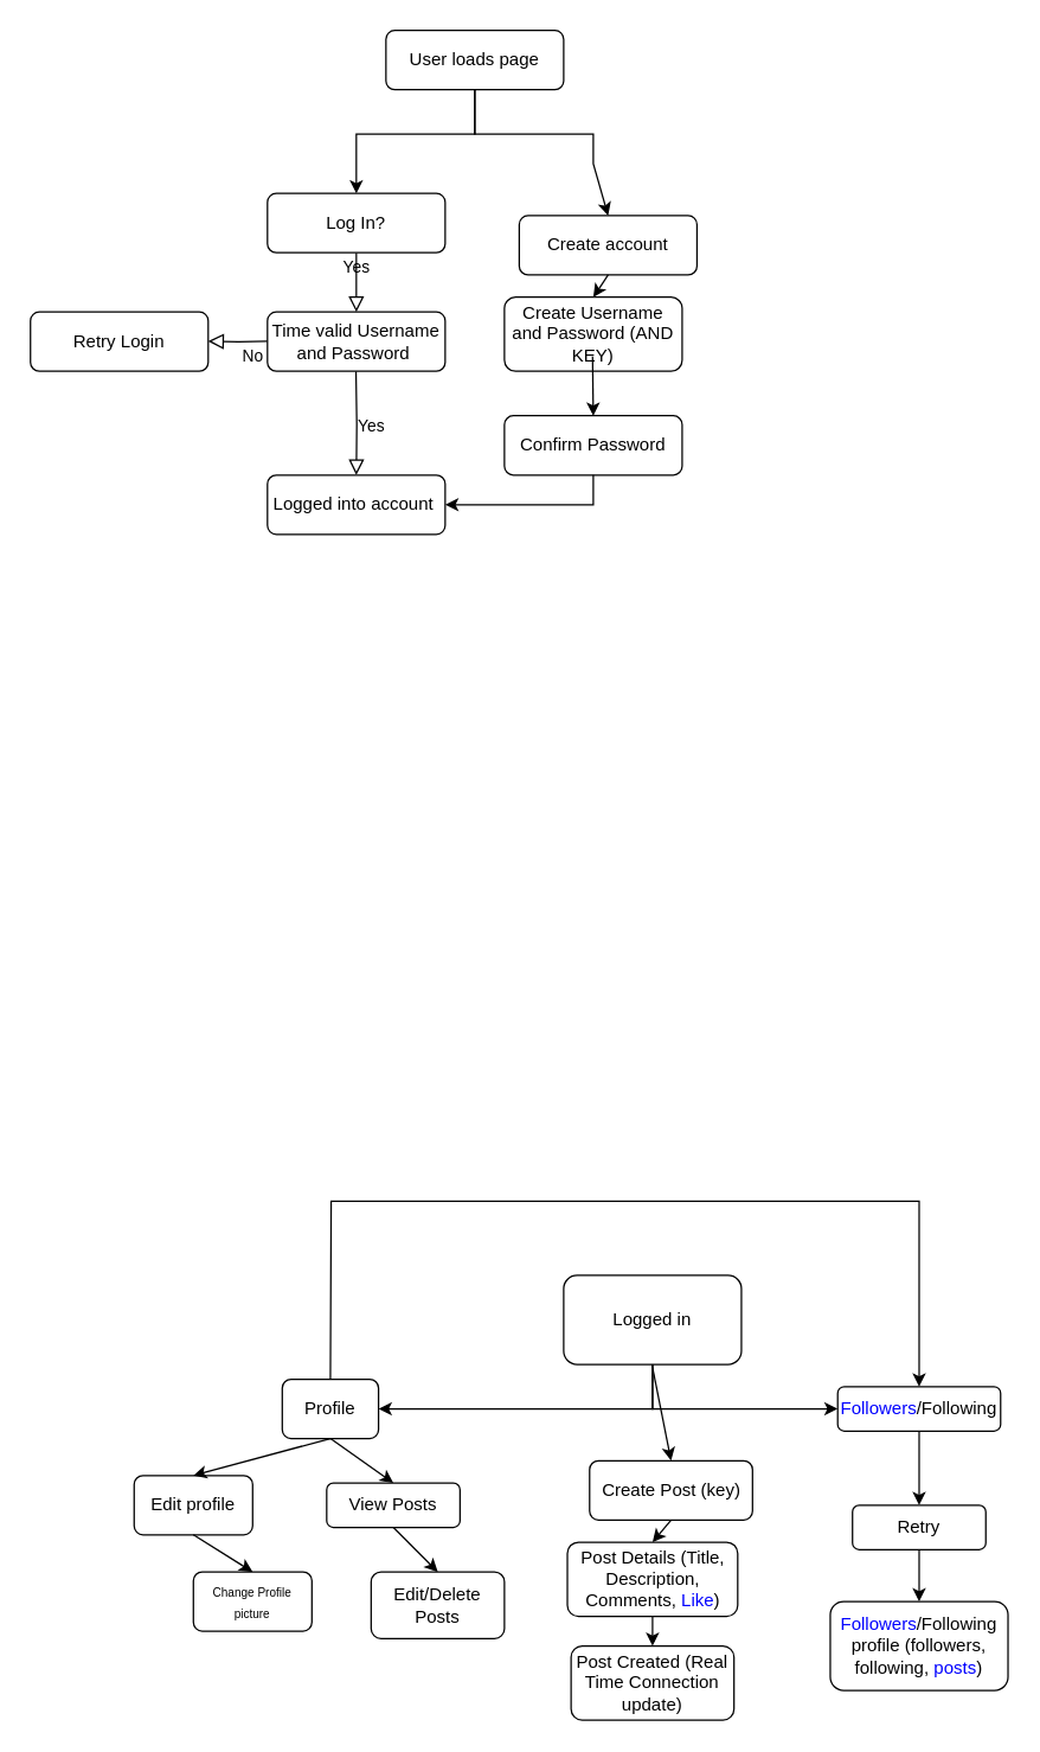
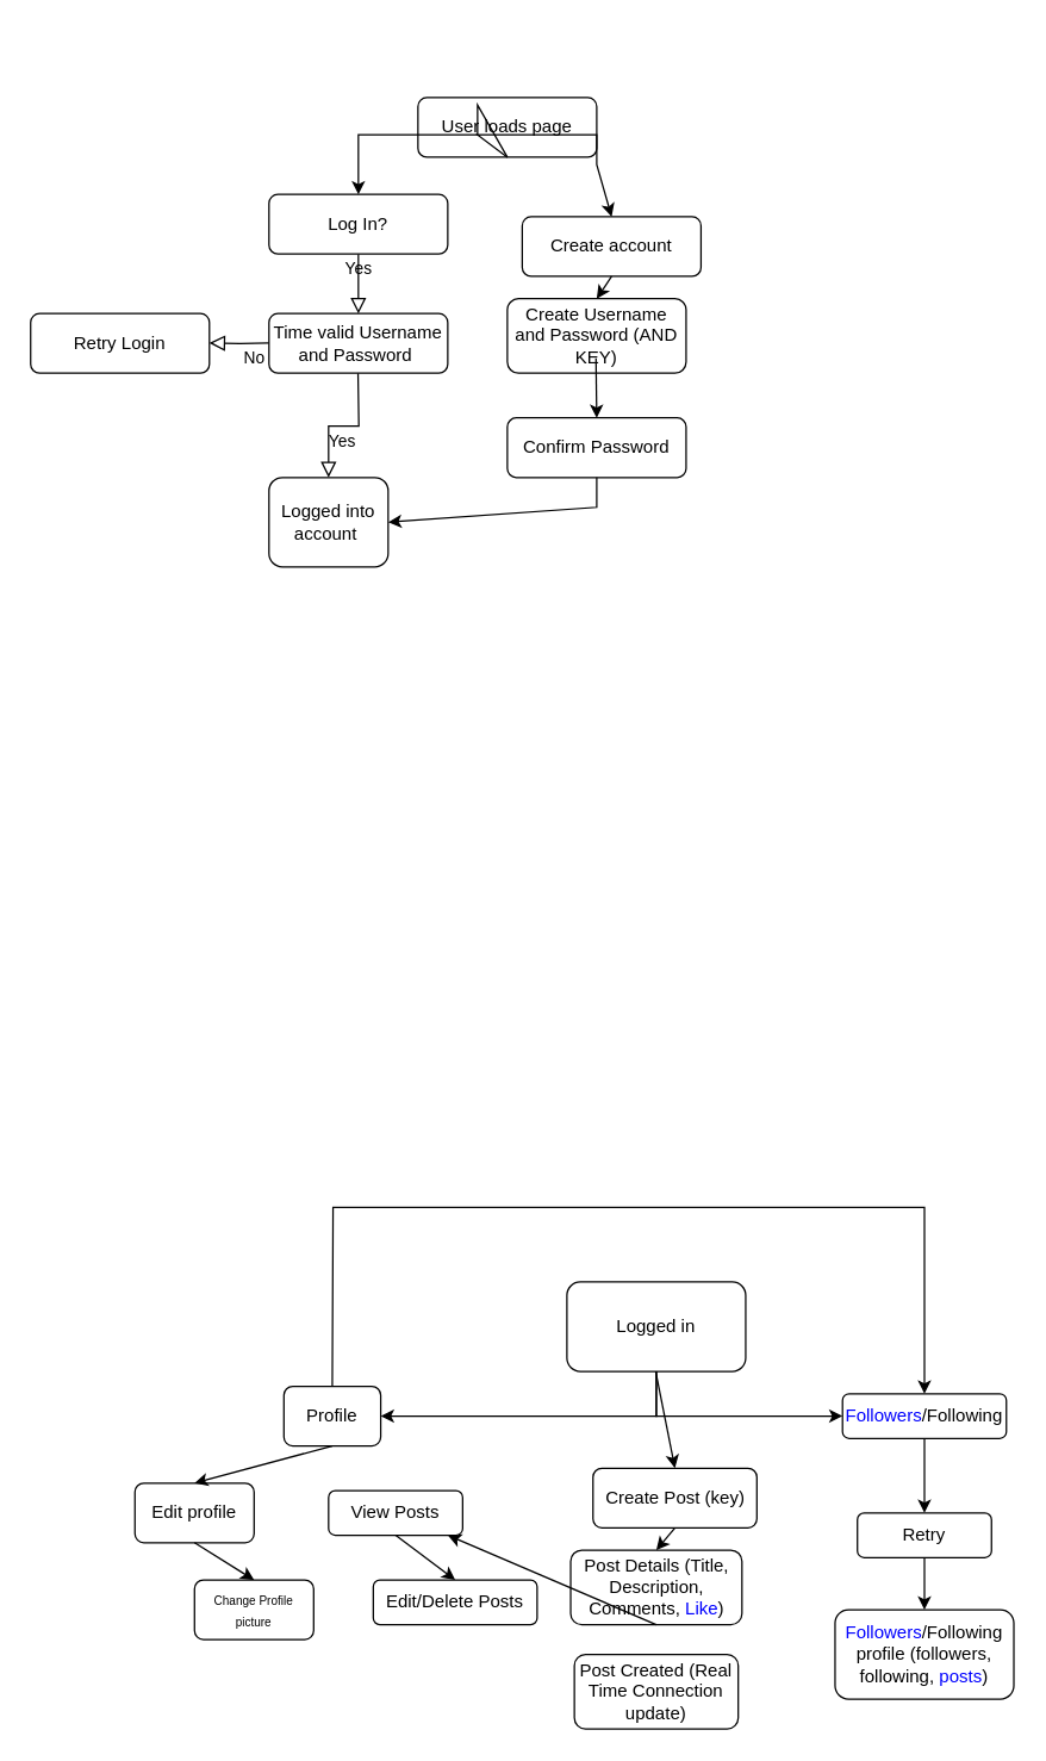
  <mxCell id="0" />
  <mxCell id="1" parent="0" />
- <mxCell id="2" value="User loads page" style="rounded=1;whiteSpace=wrap;html=1;fontSize=12;glass=0;strokeWidth=1;shadow=0;" parent="1" vertex="1"><mxGeometry x="260" y="20" width="120" height="40" as="geometry" /></mxCell>
+ <mxCell id="2" value="User loads page" style="rounded=1;whiteSpace=wrap;html=1;fontSize=12;glass=0;strokeWidth=1;shadow=0;" parent="1" vertex="1"><mxGeometry x="280" y="65" width="120" height="40" as="geometry" /></mxCell>
  <mxCell id="3" value="Yes" style="rounded=0;html=1;jettySize=auto;orthogonalLoop=1;fontSize=11;endArrow=block;endFill=0;endSize=8;strokeWidth=1;shadow=0;labelBackgroundColor=none;edgeStyle=orthogonalEdgeStyle;exitX=0.5;exitY=1;exitDx=0;exitDy=0;" parent="1" source="14" edge="1"><mxGeometry x="0.012" y="10" relative="1" as="geometry"><mxPoint as="offset" /><mxPoint x="240" y="190" as="sourcePoint" /><mxPoint x="240" y="210" as="targetPoint" /></mxGeometry></mxCell>
  <mxCell id="4" value="Create account" style="rounded=1;whiteSpace=wrap;html=1;fontSize=12;glass=0;strokeWidth=1;shadow=0;" parent="1" vertex="1"><mxGeometry x="350" y="145" width="120" height="40" as="geometry" /></mxCell>
  <mxCell id="5" value="Yes" style="rounded=0;html=1;jettySize=auto;orthogonalLoop=1;fontSize=11;endArrow=block;endFill=0;endSize=8;strokeWidth=1;shadow=0;labelBackgroundColor=none;edgeStyle=orthogonalEdgeStyle;entryX=0.5;entryY=0;entryDx=0;entryDy=0;" parent="1" target="7" edge="1"><mxGeometry x="0.048" y="10" relative="1" as="geometry"><mxPoint as="offset" /><mxPoint x="239.77" y="250" as="sourcePoint" /><mxPoint x="239.77" y="290" as="targetPoint" /></mxGeometry></mxCell>
  <mxCell id="6" value="No" style="edgeStyle=orthogonalEdgeStyle;rounded=0;html=1;jettySize=auto;orthogonalLoop=1;fontSize=11;endArrow=block;endFill=0;endSize=8;strokeWidth=1;shadow=0;labelBackgroundColor=none;" parent="1" edge="1"><mxGeometry x="-0.513" y="10" relative="1" as="geometry"><mxPoint as="offset" /><mxPoint x="180" y="229.74" as="sourcePoint" /><mxPoint x="140" y="229.74" as="targetPoint" /></mxGeometry></mxCell>
- <mxCell id="7" value="Logged into account&amp;nbsp;" style="rounded=1;whiteSpace=wrap;html=1;fontSize=12;glass=0;strokeWidth=1;shadow=0;" parent="1" vertex="1"><mxGeometry x="180" y="320" width="120" height="40" as="geometry" /></mxCell>
+ <mxCell id="7" value="Logged into account&amp;nbsp;" style="rounded=1;whiteSpace=wrap;html=1;fontSize=12;glass=0;strokeWidth=1;shadow=0;" parent="1" vertex="1"><mxGeometry x="180" y="320" width="80" height="60" as="geometry" /></mxCell>
  <mxCell id="8" value="Retry Login" style="rounded=1;whiteSpace=wrap;html=1;fontSize=12;glass=0;strokeWidth=1;shadow=0;" parent="1" vertex="1"><mxGeometry x="20" y="210" width="120" height="40" as="geometry" /></mxCell>
  <mxCell id="9" value="" style="endArrow=classic;html=1;rounded=0;exitX=0.5;exitY=1;exitDx=0;exitDy=0;entryX=0.5;entryY=0;entryDx=0;entryDy=0;" edge="1" parent="1" source="4" target="10"><mxGeometry width="50" height="50" relative="1" as="geometry"><mxPoint x="410" y="350" as="sourcePoint" /><mxPoint x="400" y="220" as="targetPoint" /></mxGeometry></mxCell>
  <mxCell id="10" value="Create Username and Password (AND KEY)" style="rounded=1;whiteSpace=wrap;html=1;" vertex="1" parent="1"><mxGeometry x="340" y="200" width="120" height="50" as="geometry" /></mxCell>
  <mxCell id="11" value="&lt;span style=&quot;font-weight: normal;&quot;&gt;Confirm Password&lt;/span&gt;" style="rounded=1;whiteSpace=wrap;html=1;fontStyle=1" vertex="1" parent="1"><mxGeometry x="340" y="280" width="120" height="40" as="geometry" /></mxCell>
  <mxCell id="12" value="" style="endArrow=classic;html=1;rounded=0;exitX=0.5;exitY=1;exitDx=0;exitDy=0;entryX=0.5;entryY=0;entryDx=0;entryDy=0;" edge="1" parent="1" target="11"><mxGeometry width="50" height="50" relative="1" as="geometry"><mxPoint x="399.5" y="240" as="sourcePoint" /><mxPoint x="400" y="270" as="targetPoint" /></mxGeometry></mxCell>
  <mxCell id="13" value="" style="endArrow=classic;html=1;rounded=0;entryX=1;entryY=0.5;entryDx=0;entryDy=0;exitX=0.5;exitY=1;exitDx=0;exitDy=0;" edge="1" parent="1" source="11" target="7"><mxGeometry width="50" height="50" relative="1" as="geometry"><mxPoint x="400" y="310" as="sourcePoint" /><mxPoint x="450" y="260" as="targetPoint" /><Array as="points"><mxPoint x="400" y="340" /></Array></mxGeometry></mxCell>
  <mxCell id="14" value="Log In?" style="rounded=1;whiteSpace=wrap;html=1;fontSize=12;glass=0;strokeWidth=1;shadow=0;" vertex="1" parent="1"><mxGeometry x="180" y="130" width="120" height="40" as="geometry" /></mxCell>
  <mxCell id="15" value="" style="endArrow=classic;html=1;rounded=0;entryX=0.5;entryY=0;entryDx=0;entryDy=0;exitX=0.5;exitY=1;exitDx=0;exitDy=0;" edge="1" parent="1" source="2" target="4"><mxGeometry width="50" height="50" relative="1" as="geometry"><mxPoint x="310.8" y="60" as="sourcePoint" /><mxPoint x="380" y="130.24" as="targetPoint" /><Array as="points"><mxPoint x="320" y="90" /><mxPoint x="400" y="90" /><mxPoint x="400" y="110" /></Array></mxGeometry></mxCell>
  <mxCell id="16" value="" style="endArrow=classic;html=1;rounded=0;entryX=0.5;entryY=0;entryDx=0;entryDy=0;exitX=0.5;exitY=1;exitDx=0;exitDy=0;" edge="1" parent="1" source="2" target="14"><mxGeometry width="50" height="50" relative="1" as="geometry"><mxPoint x="310" y="60" as="sourcePoint" /><mxPoint x="360" y="10" as="targetPoint" /><Array as="points"><mxPoint x="320" y="70" /><mxPoint x="320" y="90" /><mxPoint x="240" y="90" /></Array></mxGeometry></mxCell>
  <mxCell id="17" value="Time valid Username and Password&amp;nbsp;" style="rounded=1;whiteSpace=wrap;html=1;" vertex="1" parent="1"><mxGeometry x="180" y="210" width="120" height="40" as="geometry" /></mxCell>
  <mxCell id="18" value="Logged in" style="rounded=1;whiteSpace=wrap;html=1;" vertex="1" parent="1"><mxGeometry x="380" y="860" width="120" height="60" as="geometry" /></mxCell>
  <mxCell id="19" value="" style="endArrow=classic;html=1;rounded=0;exitX=0.5;exitY=1;exitDx=0;exitDy=0;entryX=1;entryY=0.5;entryDx=0;entryDy=0;" edge="1" parent="1" source="18" target="22"><mxGeometry width="50" height="50" relative="1" as="geometry"><mxPoint x="435" y="920" as="sourcePoint" /><mxPoint x="385" y="950" as="targetPoint" /><Array as="points"><mxPoint x="440" y="950" /></Array></mxGeometry></mxCell>
  <mxCell id="20" value="" style="endArrow=classic;html=1;rounded=0;entryX=0.5;entryY=0;entryDx=0;entryDy=0;" edge="1" parent="1" target="30"><mxGeometry width="50" height="50" relative="1" as="geometry"><mxPoint x="439.58" y="920" as="sourcePoint" /><mxPoint x="440" y="1000" as="targetPoint" /></mxGeometry></mxCell>
  <mxCell id="21" value="" style="endArrow=classic;html=1;rounded=0;entryX=0;entryY=0.5;entryDx=0;entryDy=0;" edge="1" parent="1" target="33"><mxGeometry width="50" height="50" relative="1" as="geometry"><mxPoint x="440" y="920" as="sourcePoint" /><mxPoint x="480" y="950" as="targetPoint" /><Array as="points"><mxPoint x="440" y="950" /></Array></mxGeometry></mxCell>
  <mxCell id="22" value="Profile" style="rounded=1;whiteSpace=wrap;html=1;" vertex="1" parent="1"><mxGeometry x="190" y="930" width="65" height="40" as="geometry" /></mxCell>
  <mxCell id="23" value="&lt;font&gt;Edit profile&lt;/font&gt;" style="rounded=1;whiteSpace=wrap;html=1;" vertex="1" parent="1"><mxGeometry x="90" y="995" width="80" height="40" as="geometry" /></mxCell>
  <mxCell id="24" value="" style="endArrow=none;html=1;rounded=0;startArrow=classic;startFill=1;entryX=0.5;entryY=1;entryDx=0;entryDy=0;exitX=0.5;exitY=0;exitDx=0;exitDy=0;" edge="1" parent="1" source="23" target="22"><mxGeometry width="50" height="50" relative="1" as="geometry"><mxPoint x="330" y="1020" as="sourcePoint" /><mxPoint x="380" y="970" as="targetPoint" /></mxGeometry></mxCell>
  <mxCell id="25" value="" style="endArrow=classic;html=1;rounded=0;startArrow=none;startFill=0;endFill=1;exitX=0.5;exitY=1;exitDx=0;exitDy=0;entryX=0.5;entryY=0;entryDx=0;entryDy=0;" edge="1" parent="1" source="23" target="26"><mxGeometry width="50" height="50" relative="1" as="geometry"><mxPoint x="305.1" y="1060" as="sourcePoint" /><mxPoint x="350" y="1100" as="targetPoint" /></mxGeometry></mxCell>
  <mxCell id="26" value="&lt;font style=&quot;font-size: 8px;&quot;&gt;Change Profile picture&lt;/font&gt;" style="rounded=1;whiteSpace=wrap;html=1;" vertex="1" parent="1"><mxGeometry x="130" y="1060" width="80" height="40" as="geometry" /></mxCell>
  <mxCell id="27" value="" style="endArrow=classic;html=1;rounded=0;exitX=0.5;exitY=1;exitDx=0;exitDy=0;" edge="1" parent="1" source="33" target="28"><mxGeometry width="50" height="50" relative="1" as="geometry"><mxPoint x="280" y="1100" as="sourcePoint" /><mxPoint x="300" y="1090" as="targetPoint" /></mxGeometry></mxCell>
  <mxCell id="28" value="Retry" style="rounded=1;whiteSpace=wrap;html=1;" vertex="1" parent="1"><mxGeometry x="575" y="1015" width="90" height="30" as="geometry" /></mxCell>
  <mxCell id="29" value="" style="endArrow=classic;html=1;rounded=0;exitX=0.5;exitY=1;exitDx=0;exitDy=0;" edge="1" parent="1" source="28"><mxGeometry width="50" height="50" relative="1" as="geometry"><mxPoint x="310" y="1100" as="sourcePoint" /><mxPoint x="620" y="1080" as="targetPoint" /></mxGeometry></mxCell>
  <mxCell id="30" value="Create Post (key)" style="rounded=1;whiteSpace=wrap;html=1;" vertex="1" parent="1"><mxGeometry x="397.5" y="985" width="110" height="40" as="geometry" /></mxCell>
  <mxCell id="31" value="Post Details (Title, Description, Comments, &lt;font style=&quot;color: rgb(0, 0, 255);&quot;&gt;Like&lt;/font&gt;)" style="rounded=1;whiteSpace=wrap;html=1;" vertex="1" parent="1"><mxGeometry x="382.5" y="1040" width="115" height="50" as="geometry" /></mxCell>
  <mxCell id="32" value="" style="endArrow=classic;html=1;rounded=0;entryX=0.5;entryY=0;entryDx=0;entryDy=0;exitX=0.5;exitY=1;exitDx=0;exitDy=0;" edge="1" parent="1" source="30" target="31"><mxGeometry width="50" height="50" relative="1" as="geometry"><mxPoint x="440" y="1015" as="sourcePoint" /><mxPoint x="490" y="965" as="targetPoint" /></mxGeometry></mxCell>
  <mxCell id="33" value="&lt;font style=&quot;color: rgb(0, 0, 255);&quot;&gt;Followers&lt;/font&gt;/Following" style="rounded=1;whiteSpace=wrap;html=1;" vertex="1" parent="1"><mxGeometry x="565" y="935" width="110" height="30" as="geometry" /></mxCell>
  <mxCell id="34" value="&lt;font style=&quot;color: rgb(0, 0, 255);&quot;&gt;Followers&lt;/font&gt;/Following profile (followers, following, &lt;font style=&quot;color: rgb(0, 0, 255);&quot;&gt;posts&lt;/font&gt;)" style="rounded=1;whiteSpace=wrap;html=1;" vertex="1" parent="1"><mxGeometry x="560" y="1080" width="120" height="60" as="geometry" /></mxCell>
- <mxCell id="35" value="" style="endArrow=classic;html=1;rounded=0;exitX=0.5;exitY=1;exitDx=0;exitDy=0;entryX=0.5;entryY=0;entryDx=0;entryDy=0;" edge="1" parent="1" source="31" target="36"><mxGeometry width="50" height="50" relative="1" as="geometry"><mxPoint x="439.76" y="1080" as="sourcePoint" /><mxPoint x="440" y="1110" as="targetPoint" /></mxGeometry></mxCell>
+ <mxCell id="35" value="" style="endArrow=classic;html=1;rounded=0;exitX=0.5;exitY=1;exitDx=0;exitDy=0;" edge="1" parent="1" source="31" target="38"><mxGeometry width="50" height="50" relative="1" as="geometry"><mxPoint x="439.76" y="1080" as="sourcePoint" /><mxPoint x="440" y="1110" as="targetPoint" /></mxGeometry></mxCell>
  <mxCell id="36" value="Post Created (Real Time Connection update)" style="rounded=1;whiteSpace=wrap;html=1;" vertex="1" parent="1"><mxGeometry x="385" y="1110" width="110" height="50" as="geometry" /></mxCell>
- <mxCell id="37" value="" style="endArrow=classic;html=1;rounded=0;exitX=0.5;exitY=1;exitDx=0;exitDy=0;entryX=0.5;entryY=0;entryDx=0;entryDy=0;" edge="1" parent="1" source="22" target="38"><mxGeometry width="50" height="50" relative="1" as="geometry"><mxPoint x="250" y="970" as="sourcePoint" /><mxPoint x="290" y="1000" as="targetPoint" /></mxGeometry></mxCell>
  <mxCell id="38" value="View Posts" style="rounded=1;whiteSpace=wrap;html=1;" vertex="1" parent="1"><mxGeometry x="220" y="1000" width="90" height="30" as="geometry" /></mxCell>
  <mxCell id="39" value="" style="endArrow=classic;html=1;rounded=0;exitX=0.5;exitY=1;exitDx=0;exitDy=0;entryX=0.5;entryY=0;entryDx=0;entryDy=0;" edge="1" parent="1" source="38" target="40"><mxGeometry width="50" height="50" relative="1" as="geometry"><mxPoint x="340" y="1060" as="sourcePoint" /><mxPoint x="300" y="1060" as="targetPoint" /></mxGeometry></mxCell>
- <mxCell id="40" value="Edit/Delete Posts" style="rounded=1;whiteSpace=wrap;html=1;" vertex="1" parent="1"><mxGeometry x="250" y="1060" width="90" height="45" as="geometry" /></mxCell>
+ <mxCell id="40" value="Edit/Delete Posts" style="rounded=1;whiteSpace=wrap;html=1;" vertex="1" parent="1"><mxGeometry x="250" y="1060" width="110" height="30" as="geometry" /></mxCell>
  <mxCell id="41" value="" style="endArrow=classic;html=1;rounded=0;exitX=0.5;exitY=0;exitDx=0;exitDy=0;entryX=0.5;entryY=0;entryDx=0;entryDy=0;" edge="1" parent="1" source="22" target="33"><mxGeometry width="50" height="50" relative="1" as="geometry"><mxPoint x="190" y="930" as="sourcePoint" /><mxPoint x="650" y="850" as="targetPoint" /><Array as="points"><mxPoint x="223" y="810" /><mxPoint x="620" y="810" /></Array></mxGeometry></mxCell>
